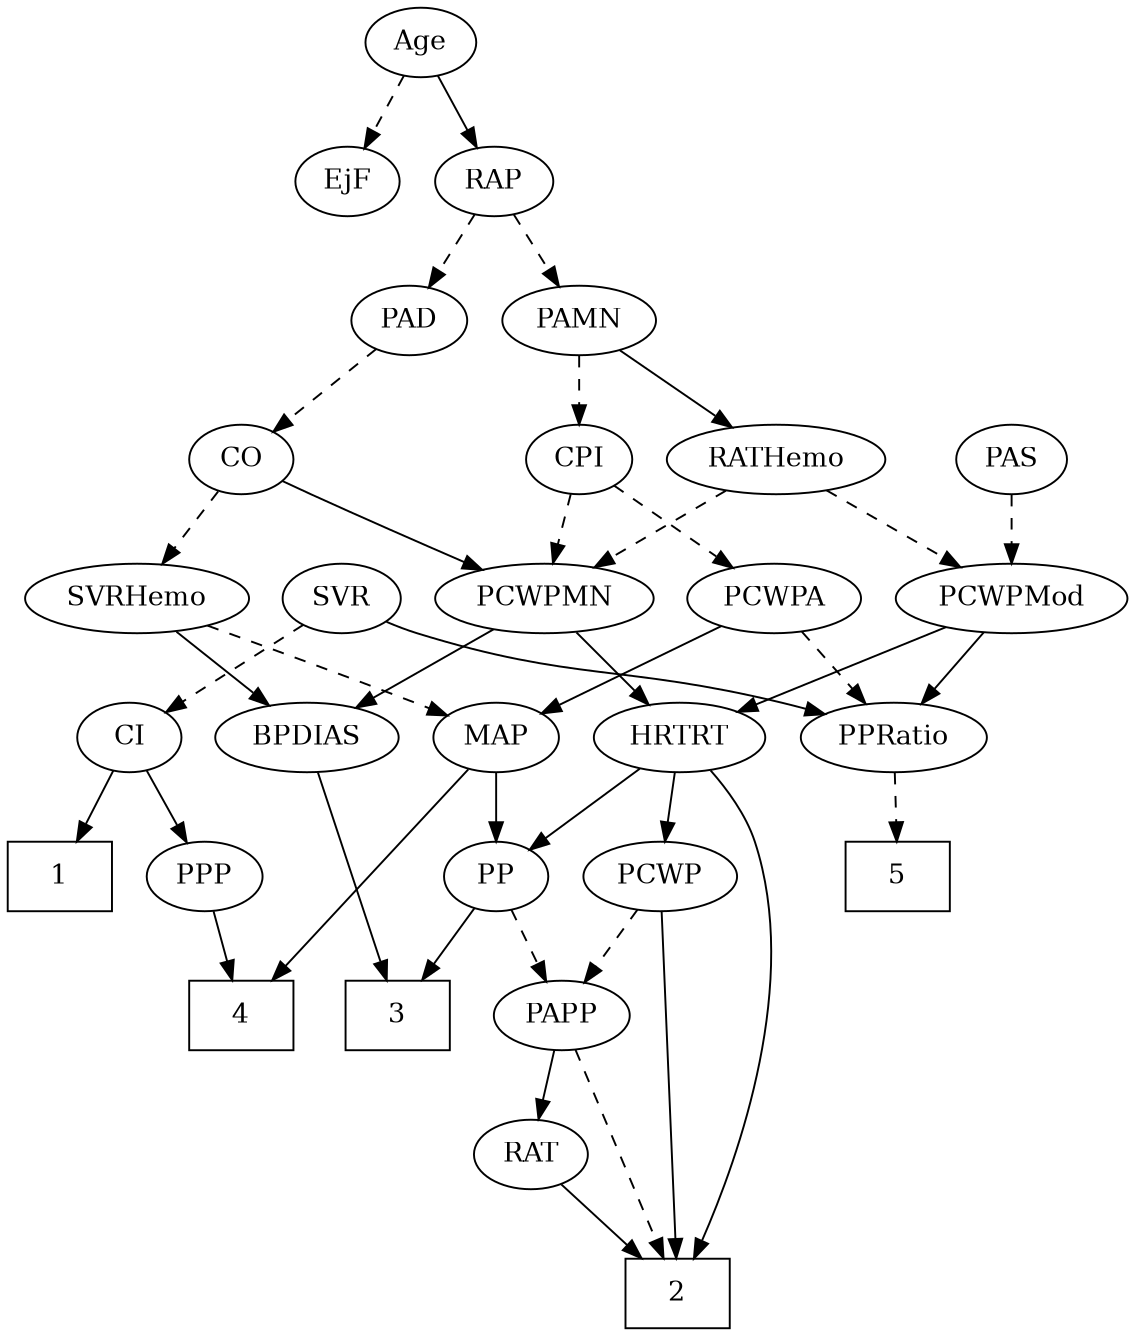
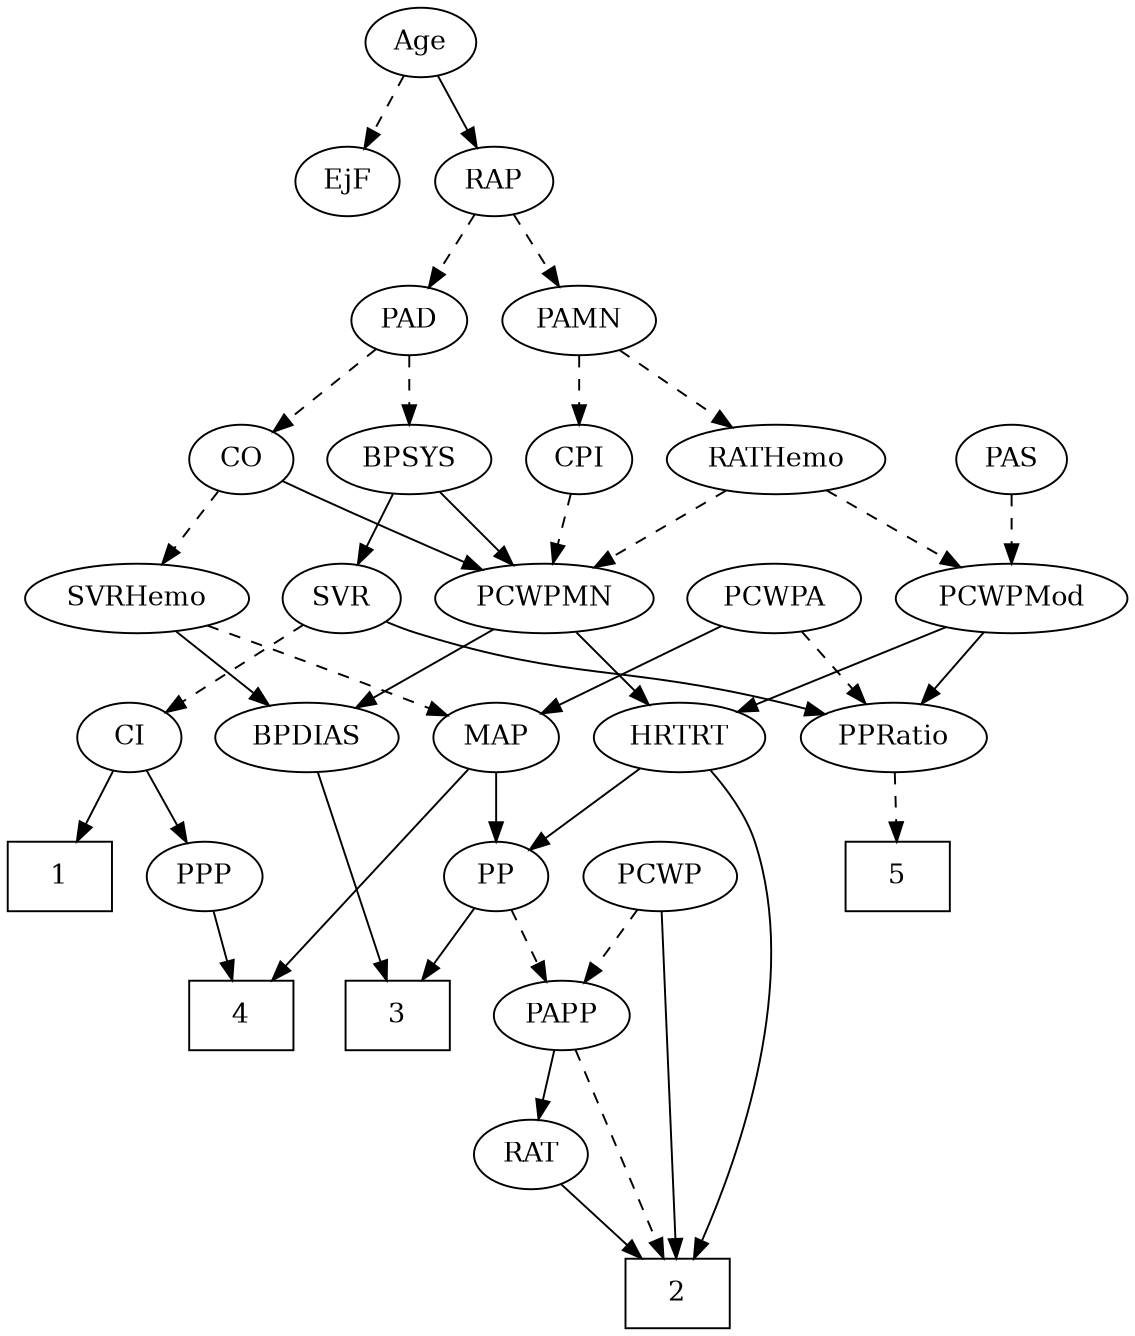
  strict digraph {
    edge [style=solid]
    1 [height=0.5 shape=box width=0.75]
    2 [height=0.5 shape=box width=0.75]
    3 [height=0.5 shape=box width=0.75]
    4 [height=0.5 shape=box width=0.75]
    5 [height=0.5 shape=box width=0.75]
    Age [height=0.5 width=0.75]
    EjF [height=0.5 width=0.75]
    RAP [height=0.5 width=0.77632]
    PAD [height=0.5 width=0.79437]
    PAMN [height=0.5 width=1.011]
    CO [height=0.5 width=0.75]
+   BPSYS [height=0.5 width=1.0471]
    CPI [height=0.5 width=0.75]
    RATHemo [height=0.5 width=1.3721]
    PAS [height=0.5 width=0.75]
    PCWPMod [height=0.5 width=1.4443]
    PCWPMN [height=0.5 width=1.3902]
    PCWPA [height=0.5 width=1.1555]
    SVRHemo [height=0.5 width=1.3902]
    SVR [height=0.5 width=0.77632]
    PPRatio [height=0.5 width=1.1013]
    HRTRT [height=0.5 width=1.1013]
    BPDIAS [height=0.5 width=1.1735]
    MAP [height=0.5 width=0.84854]
    CI [height=0.5 width=0.75]
    PPP [height=0.5 width=0.75]
    PP [height=0.5 width=0.75]
    PCWP [height=0.5 width=0.97491]
    RAT [height=0.5 width=0.75827]
    PAPP [height=0.5 width=0.88464]
    Age -> EjF [style=dashed]
    Age -> RAP
    RAP -> PAD [style=dashed]
    RAP -> PAMN [style=dashed]
    PAD -> CO [style=dashed]
+   PAD -> BPSYS [style=dashed]
    PAMN -> CPI [style=dashed]
-   PAMN -> RATHemo
+   PAMN -> RATHemo [style=dashed]
    CO -> PCWPMN
    CO -> SVRHemo [style=dashed]
+   BPSYS -> PCWPMN
+   BPSYS -> SVR
    CPI -> PCWPMN [style=dashed]
-   CPI -> PCWPA [style=dashed]
    RATHemo -> PCWPMod [style=dashed]
    RATHemo -> PCWPMN [style=dashed]
    PAS -> PCWPMod [style=dashed]
    PCWPMod -> PPRatio
    PCWPMod -> HRTRT
    PCWPMN -> HRTRT
    PCWPMN -> BPDIAS
    PCWPA -> PPRatio [style=dashed]
    PCWPA -> MAP
    SVRHemo -> BPDIAS
    SVRHemo -> MAP [style=dashed]
    SVR -> PPRatio
    SVR -> CI [style=dashed]
    PPRatio -> 5 [style=dashed]
    HRTRT -> 2
    HRTRT -> PP
-   HRTRT -> PCWP
    BPDIAS -> 3
    MAP -> 4
    MAP -> PP
    CI -> 1
    CI -> PPP
    PPP -> 4
    PP -> 3
    PP -> PAPP [style=dashed]
    PCWP -> 2
    PCWP -> PAPP [style=dashed]
    RAT -> 2
    PAPP -> 2 [style=dashed]
    PAPP -> RAT
  }
